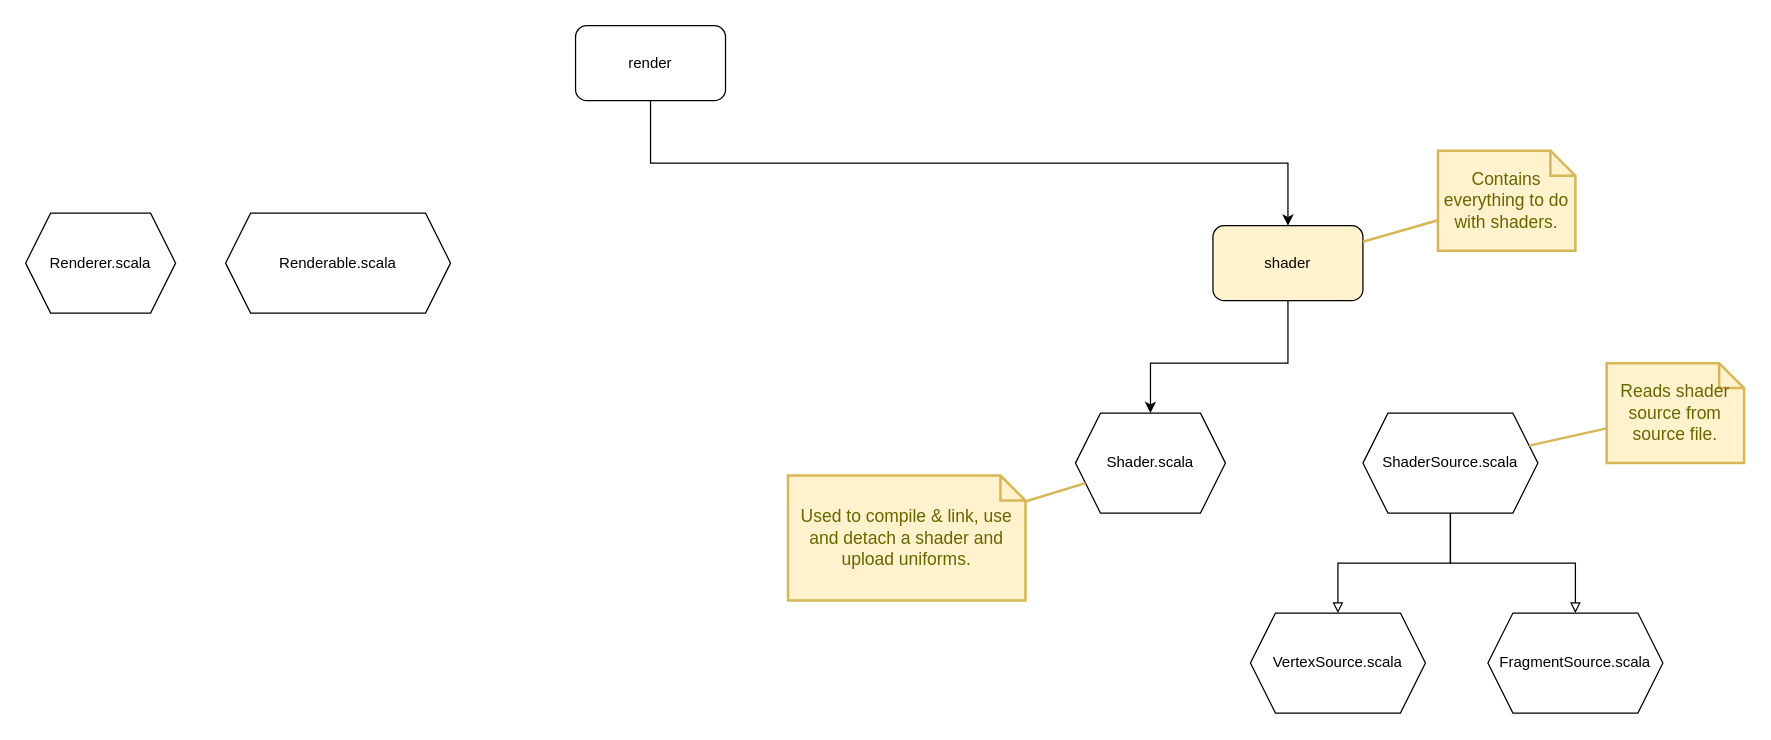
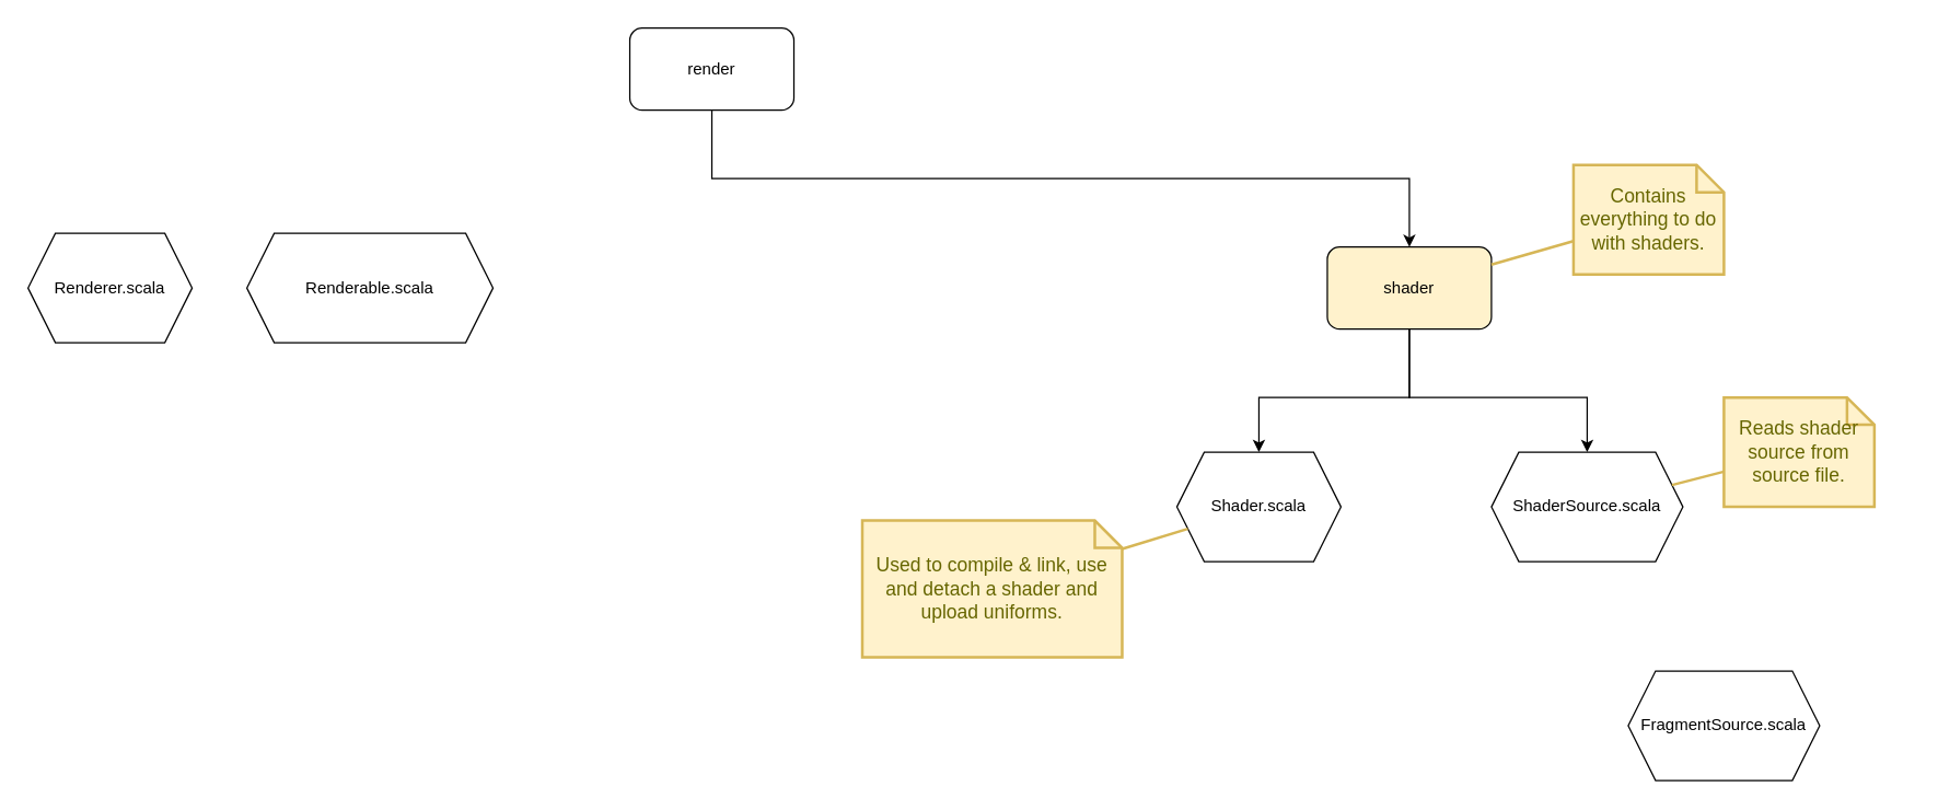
  <mxCell id="0" />
  <mxCell id="1" parent="0" />
  <mxCell id="2" style="edgeStyle=orthogonalEdgeStyle;rounded=0;orthogonalLoop=1;jettySize=auto;html=1;" edge="1" parent="1" source="3" target="9"><mxGeometry relative="1" as="geometry"><Array as="points"><mxPoint x="520" y="130" /><mxPoint x="1030" y="130" /></Array></mxGeometry></mxCell>
  <mxCell id="3" value="render" style="rounded=1;whiteSpace=wrap;html=1;" vertex="1" parent="1"><mxGeometry x="460" y="20" width="120" height="60" as="geometry" /></mxCell>
  <mxCell id="4" value="Renderer.scala" style="shape=hexagon;perimeter=hexagonPerimeter2;whiteSpace=wrap;html=1;fixedSize=1;" vertex="1" parent="1"><mxGeometry x="20" y="170" width="120" height="80" as="geometry" /></mxCell>
  <mxCell id="5" value="Renderable.scala" style="shape=hexagon;perimeter=hexagonPerimeter2;whiteSpace=wrap;html=1;fixedSize=1;" vertex="1" parent="1"><mxGeometry x="180" y="170" width="180" height="80" as="geometry" /></mxCell>
  <mxCell id="6" value="Shader.scala" style="shape=hexagon;perimeter=hexagonPerimeter2;whiteSpace=wrap;html=1;fixedSize=1;" vertex="1" parent="1"><mxGeometry x="860" y="330" width="120" height="80" as="geometry" /></mxCell>
  <mxCell id="7" style="edgeStyle=orthogonalEdgeStyle;rounded=0;orthogonalLoop=1;jettySize=auto;html=1;" edge="1" parent="1" source="9" target="6"><mxGeometry relative="1" as="geometry"><Array as="points"><mxPoint x="1030" y="290" /><mxPoint x="920" y="290" /></Array></mxGeometry></mxCell>
+ <mxCell id="8" style="edgeStyle=orthogonalEdgeStyle;rounded=0;orthogonalLoop=1;jettySize=auto;html=1;" edge="1" parent="1" source="9" target="12"><mxGeometry relative="1" as="geometry"><Array as="points"><mxPoint x="1030" y="290" /><mxPoint x="1160" y="290" /></Array></mxGeometry></mxCell>
  <mxCell id="9" value="shader" style="rounded=1;whiteSpace=wrap;html=1;fillColor=#fff2cc;" vertex="1" parent="1"><mxGeometry x="970" y="180" width="120" height="60" as="geometry" /></mxCell>
- <mxCell id="10" style="edgeStyle=orthogonalEdgeStyle;rounded=0;orthogonalLoop=1;jettySize=auto;html=1;endArrow=block;endFill=0;" edge="1" parent="1" source="12" target="13"><mxGeometry relative="1" as="geometry" /></mxCell>
- <mxCell id="11" style="edgeStyle=orthogonalEdgeStyle;rounded=0;orthogonalLoop=1;jettySize=auto;html=1;endArrow=block;endFill=0;" edge="1" parent="1" source="12" target="14"><mxGeometry relative="1" as="geometry" /></mxCell>
  <mxCell id="12" value="ShaderSource.scala" style="shape=hexagon;perimeter=hexagonPerimeter2;whiteSpace=wrap;html=1;fixedSize=1;" vertex="1" parent="1"><mxGeometry x="1090" y="330" width="140" height="80" as="geometry" /></mxCell>
- <mxCell id="13" value="VertexSource.scala" style="shape=hexagon;perimeter=hexagonPerimeter2;whiteSpace=wrap;html=1;fixedSize=1;" vertex="1" parent="1"><mxGeometry x="1000" y="490" width="140" height="80" as="geometry" /></mxCell>
  <mxCell id="14" value="FragmentSource.scala" style="shape=hexagon;perimeter=hexagonPerimeter2;whiteSpace=wrap;html=1;fixedSize=1;" vertex="1" parent="1"><mxGeometry x="1190" y="490" width="140" height="80" as="geometry" /></mxCell>
  <mxCell id="15" value="Contains everything to do with shaders." style="shape=note;strokeWidth=2;fontSize=14;size=20;whiteSpace=wrap;html=1;fillColor=#fff2cc;strokeColor=#d6b656;fontColor=#666600;" vertex="1" parent="1"><mxGeometry x="1150" y="120" width="110.0" height="80" as="geometry" /></mxCell>
  <mxCell id="16" value="" style="endArrow=none;html=1;rounded=0;fillColor=#fff2cc;strokeColor=#d6b656;strokeWidth=2;" edge="1" parent="1" source="9" target="15"><mxGeometry width="50" height="50" relative="1" as="geometry"><mxPoint x="1200" y="200" as="sourcePoint" /><mxPoint x="1250" y="150" as="targetPoint" /></mxGeometry></mxCell>
  <mxCell id="17" value="Used to compile &amp;amp; link, use and detach a shader and upload uniforms." style="shape=note;strokeWidth=2;fontSize=14;size=20;whiteSpace=wrap;html=1;fillColor=#fff2cc;strokeColor=#d6b656;fontColor=#666600;" vertex="1" parent="1"><mxGeometry x="630" y="380" width="190" height="100" as="geometry" /></mxCell>
  <mxCell id="18" value="" style="endArrow=none;html=1;rounded=0;fillColor=#fff2cc;strokeColor=#d6b656;strokeWidth=2;" edge="1" parent="1" source="17" target="6"><mxGeometry width="50" height="50" relative="1" as="geometry"><mxPoint x="1100" y="205" as="sourcePoint" /><mxPoint x="1190" y="183" as="targetPoint" /></mxGeometry></mxCell>
- <mxCell id="19" value="Reads shader source from source file." style="shape=note;strokeWidth=2;fontSize=14;size=20;whiteSpace=wrap;html=1;fillColor=#fff2cc;strokeColor=#d6b656;fontColor=#666600;" vertex="1" parent="1"><mxGeometry x="1285" y="290" width="110.0" height="80" as="geometry" /></mxCell>
+ <mxCell id="19" value="Reads shader source from source file." style="shape=note;strokeWidth=2;fontSize=14;size=20;whiteSpace=wrap;html=1;fillColor=#fff2cc;strokeColor=#d6b656;fontColor=#666600;" vertex="1" parent="1"><mxGeometry x="1260" y="290" width="110.0" height="80" as="geometry" /></mxCell>
  <mxCell id="20" value="" style="endArrow=none;html=1;rounded=0;fillColor=#fff2cc;strokeColor=#d6b656;strokeWidth=2;" edge="1" parent="1" source="12" target="19"><mxGeometry width="50" height="50" relative="1" as="geometry"><mxPoint x="1100" y="205" as="sourcePoint" /><mxPoint x="1190" y="183" as="targetPoint" /></mxGeometry></mxCell>
